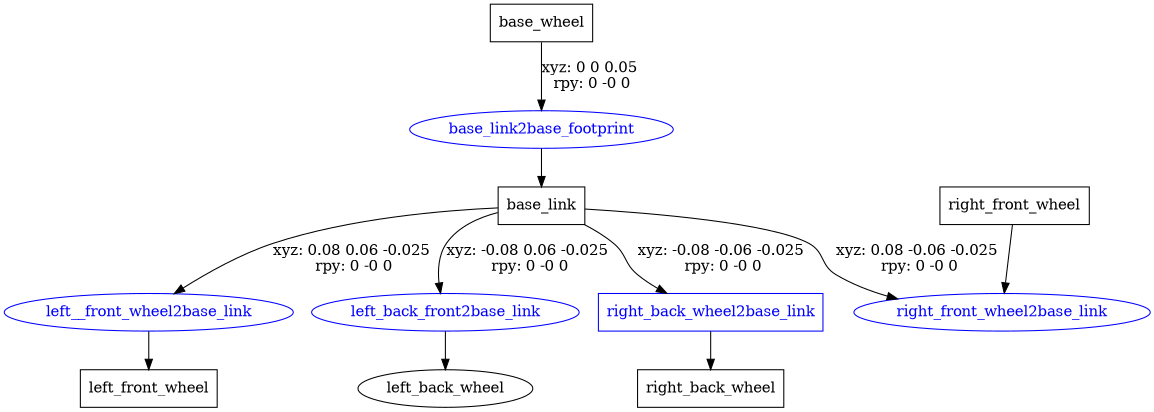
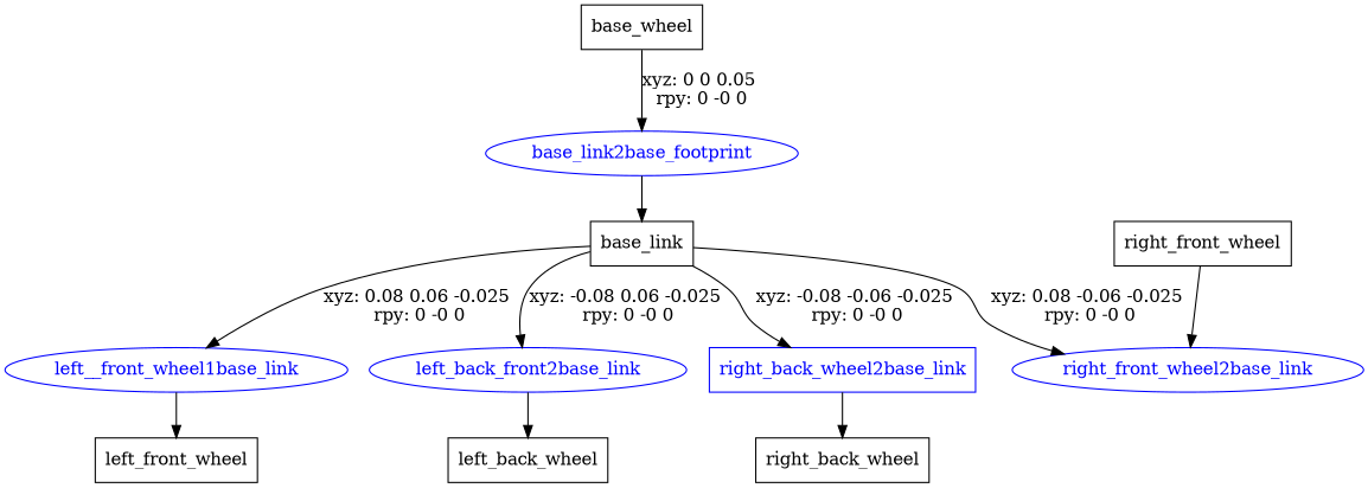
  digraph {
    node [shape=box]
    n1 [label=base_wheel]
    base_link2base_footprint [color=blue fontcolor=blue shape=ellipse]
    n3 [label=base_link]
-   left__front_wheel2base_link [color=blue fontcolor=blue shape=ellipse]
+   left__front_wheel2base_link [color=blue fontcolor=blue shape=ellipse label=left__front_wheel1base_link]
    n5 [color=blue fontcolor=blue label=left_back_front2base_link shape=ellipse]
    right_back_wheel2base_link [color=blue fontcolor=blue]
    right_front_wheel2base_link [color=blue fontcolor=blue shape=ellipse]
    n8 [label=left_front_wheel]
-   n9 [label=left_back_wheel shape=ellipse]
+   n9 [label=left_back_wheel]
    n10 [label=right_back_wheel]
    n11 [label=right_front_wheel]
    n1 -> base_link2base_footprint [label="xyz: 0 0 0.05 \nrpy: 0 -0 0"]
    base_link2base_footprint -> n3
    n3 -> left__front_wheel2base_link [label="xyz: 0.08 0.06 -0.025 \nrpy: 0 -0 0"]
    n3 -> n5 [label="xyz: -0.08 0.06 -0.025 \nrpy: 0 -0 0"]
    n3 -> right_back_wheel2base_link [label="xyz: -0.08 -0.06 -0.025 \nrpy: 0 -0 0"]
    n3 -> right_front_wheel2base_link [label="xyz: 0.08 -0.06 -0.025 \nrpy: 0 -0 0"]
    left__front_wheel2base_link -> n8
    n5 -> n9
    right_back_wheel2base_link -> n10
    n11 -> right_front_wheel2base_link
  }
